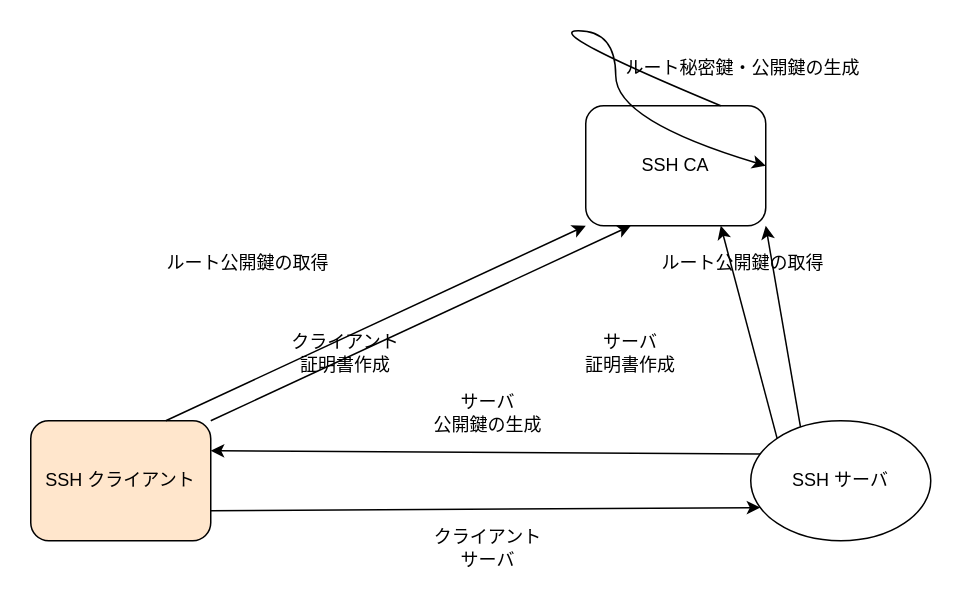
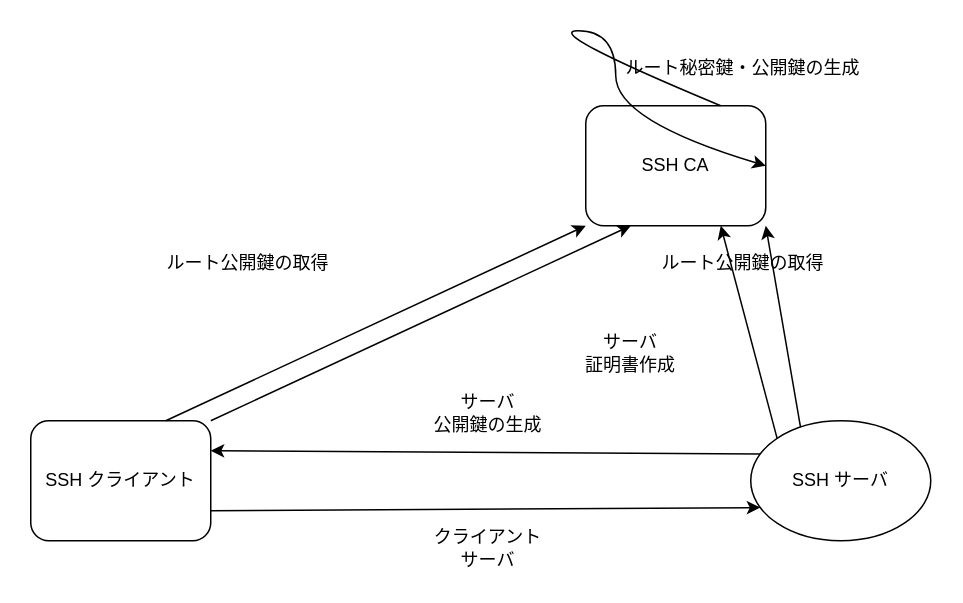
  <mxCell id="0" />
  <mxCell id="1" parent="0" />
  <mxCell id="2" value="SSH CA" style="rounded=1;whiteSpace=wrap;html=1;" vertex="1" parent="1"><mxGeometry x="390" y="70" width="120" height="80" as="geometry" /></mxCell>
- <mxCell id="3" value="SSH クライアント" style="rounded=1;whiteSpace=wrap;html=1;fillColor=#ffe6cc;" vertex="1" parent="1"><mxGeometry x="20" y="280" width="120" height="80" as="geometry" /></mxCell>
+ <mxCell id="3" value="SSH クライアント" style="rounded=1;whiteSpace=wrap;html=1;" vertex="1" parent="1"><mxGeometry x="20" y="280" width="120" height="80" as="geometry" /></mxCell>
  <mxCell id="4" value="SSH サーバ" style="ellipse;whiteSpace=wrap;html=1;" vertex="1" parent="1"><mxGeometry x="500" y="280" width="120" height="80" as="geometry" /></mxCell>
  <mxCell id="5" value="" style="curved=1;endArrow=classic;html=1;entryX=1;entryY=0.5;entryDx=0;entryDy=0;exitX=0.75;exitY=0;exitDx=0;exitDy=0;" edge="1" parent="1" source="2" target="2"><mxGeometry width="50" height="50" relative="1" as="geometry"><mxPoint x="450" y="310" as="sourcePoint" /><mxPoint x="500" y="260" as="targetPoint" /><Array as="points"><mxPoint x="360" y="20" /><mxPoint x="410" y="20" /><mxPoint x="410" y="80" /></Array></mxGeometry></mxCell>
  <mxCell id="6" value="ルート秘密鍵・公開鍵の生成" style="text;html=1;strokeColor=none;fillColor=none;align=center;verticalAlign=middle;whiteSpace=wrap;rounded=0;" vertex="1" parent="1"><mxGeometry x="410" y="30" width="170" height="30" as="geometry" /></mxCell>
  <mxCell id="7" value="ルート公開鍵の取得" style="text;html=1;strokeColor=none;fillColor=none;align=center;verticalAlign=middle;whiteSpace=wrap;rounded=0;" vertex="1" parent="1"><mxGeometry x="100" y="160" width="130" height="30" as="geometry" /></mxCell>
  <mxCell id="8" value="" style="endArrow=classic;html=1;exitX=1;exitY=0;exitDx=0;exitDy=0;entryX=0.25;entryY=1;entryDx=0;entryDy=0;" edge="1" parent="1" source="3" target="2"><mxGeometry width="50" height="50" relative="1" as="geometry"><mxPoint x="450" y="290" as="sourcePoint" /><mxPoint x="500" y="240" as="targetPoint" /></mxGeometry></mxCell>
- <mxCell id="9" value="クライアント&lt;br&gt;証明書作成" style="text;html=1;strokeColor=none;fillColor=none;align=center;verticalAlign=middle;whiteSpace=wrap;rounded=0;" vertex="1" parent="1"><mxGeometry x="180" y="220" width="100" height="30" as="geometry" /></mxCell>
  <mxCell id="10" value="" style="endArrow=classic;html=1;exitX=0.75;exitY=0;exitDx=0;exitDy=0;entryX=0;entryY=1;entryDx=0;entryDy=0;" edge="1" parent="1" source="3" target="2"><mxGeometry width="50" height="50" relative="1" as="geometry"><mxPoint x="190" y="250" as="sourcePoint" /><mxPoint x="300" y="150" as="targetPoint" /></mxGeometry></mxCell>
  <mxCell id="11" value="" style="endArrow=classic;html=1;exitX=0;exitY=0;exitDx=0;exitDy=0;entryX=0.75;entryY=1;entryDx=0;entryDy=0;" edge="1" parent="1" source="4" target="2"><mxGeometry width="50" height="50" relative="1" as="geometry"><mxPoint x="150" y="290" as="sourcePoint" /><mxPoint x="300" y="150" as="targetPoint" /></mxGeometry></mxCell>
  <mxCell id="12" value="" style="endArrow=classic;html=1;exitX=0.25;exitY=0;exitDx=0;exitDy=0;entryX=1;entryY=1;entryDx=0;entryDy=0;" edge="1" parent="1" source="4" target="2"><mxGeometry width="50" height="50" relative="1" as="geometry"><mxPoint x="120" y="290" as="sourcePoint" /><mxPoint x="270" y="150" as="targetPoint" /></mxGeometry></mxCell>
  <mxCell id="13" value="サーバ&lt;br&gt;証明書作成" style="text;html=1;strokeColor=none;fillColor=none;align=center;verticalAlign=middle;whiteSpace=wrap;rounded=0;" vertex="1" parent="1"><mxGeometry x="380" y="220" width="80" height="30" as="geometry" /></mxCell>
  <mxCell id="14" value="ルート公開鍵の取得" style="text;html=1;strokeColor=none;fillColor=none;align=center;verticalAlign=middle;whiteSpace=wrap;rounded=0;" vertex="1" parent="1"><mxGeometry x="430" y="160" width="130" height="30" as="geometry" /></mxCell>
  <mxCell id="15" value="" style="endArrow=classic;html=1;exitX=1;exitY=0.75;exitDx=0;exitDy=0;entryX=0;entryY=0.75;entryDx=0;entryDy=0;" edge="1" parent="1" source="3" target="4"><mxGeometry width="50" height="50" relative="1" as="geometry"><mxPoint x="450" y="270" as="sourcePoint" /><mxPoint x="500" y="220" as="targetPoint" /></mxGeometry></mxCell>
  <mxCell id="16" value="" style="endArrow=classic;html=1;exitX=0;exitY=0.25;exitDx=0;exitDy=0;entryX=1;entryY=0.25;entryDx=0;entryDy=0;" edge="1" parent="1" source="4" target="3"><mxGeometry width="50" height="50" relative="1" as="geometry"><mxPoint x="150" y="350" as="sourcePoint" /><mxPoint x="510" y="350" as="targetPoint" /></mxGeometry></mxCell>
  <mxCell id="17" value="クライアント&lt;br&gt;サーバ" style="text;html=1;strokeColor=none;fillColor=none;align=center;verticalAlign=middle;whiteSpace=wrap;rounded=0;" vertex="1" parent="1"><mxGeometry x="260" y="350" width="130" height="30" as="geometry" /></mxCell>
  <mxCell id="18" value="サーバ&lt;br&gt;公開鍵の生成" style="text;html=1;strokeColor=none;fillColor=none;align=center;verticalAlign=middle;whiteSpace=wrap;rounded=0;" vertex="1" parent="1"><mxGeometry x="260" y="260" width="130" height="30" as="geometry" /></mxCell>
